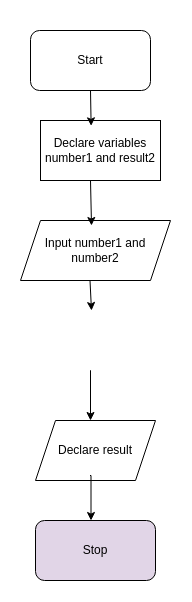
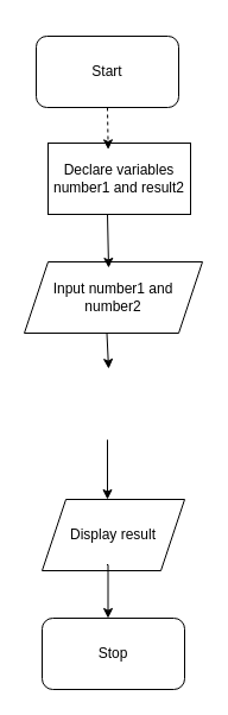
  <mxCell id="0" />
  <mxCell id="1" parent="0" />
  <mxCell id="2" value="" style="group" vertex="1" connectable="0" parent="1"><mxGeometry x="20" y="20" width="150" height="560" as="geometry" /></mxCell>
  <mxCell id="3" value="Start" style="rounded=1;whiteSpace=wrap;html=1;" vertex="1" parent="2"><mxGeometry x="10" y="10" width="120" height="60" as="geometry" /></mxCell>
  <mxCell id="4" value="Declare variables number1 and result2" style="rounded=0;whiteSpace=wrap;html=1;" vertex="1" parent="2"><mxGeometry x="20" y="100" width="120" height="60" as="geometry" /></mxCell>
  <mxCell id="5" value="Input number1 and number2" style="shape=parallelogram;perimeter=parallelogramPerimeter;whiteSpace=wrap;html=1;fixedSize=1;" vertex="1" parent="2"><mxGeometry y="200" width="150" height="60" as="geometry" /></mxCell>
- <mxCell id="6" value="Declare result" style="shape=parallelogram;perimeter=parallelogramPerimeter;whiteSpace=wrap;html=1;fixedSize=1;" vertex="1" parent="2"><mxGeometry x="15" y="400" width="120" height="60" as="geometry" /></mxCell>
- <mxCell id="7" value="Stop" style="rounded=1;whiteSpace=wrap;html=1;fillColor=#e1d5e7;" vertex="1" parent="2"><mxGeometry x="15" y="500" width="120" height="60" as="geometry" /></mxCell>
- <mxCell id="8" value="" style="endArrow=classic;html=1;rounded=0;exitX=0.5;exitY=1;exitDx=0;exitDy=0;entryX=0.422;entryY=0.089;entryDx=0;entryDy=0;entryPerimeter=0;" edge="1" parent="2" source="3" target="4"><mxGeometry width="50" height="50" relative="1" as="geometry"><mxPoint x="140" y="240" as="sourcePoint" /><mxPoint x="190" y="190" as="targetPoint" /></mxGeometry></mxCell>
+ <mxCell id="6" value="Display result" style="shape=parallelogram;perimeter=parallelogramPerimeter;whiteSpace=wrap;html=1;fixedSize=1;" vertex="1" parent="2"><mxGeometry x="15" y="400" width="120" height="60" as="geometry" /></mxCell>
+ <mxCell id="7" value="Stop" style="rounded=1;whiteSpace=wrap;html=1;" vertex="1" parent="2"><mxGeometry x="15" y="500" width="120" height="60" as="geometry" /></mxCell>
+ <mxCell id="8" value="" style="endArrow=classic;html=1;rounded=0;exitX=0.5;exitY=1;exitDx=0;exitDy=0;entryX=0.422;entryY=0.089;entryDx=0;entryDy=0;entryPerimeter=0;dashed=1;" edge="1" parent="2" source="3" target="4"><mxGeometry width="50" height="50" relative="1" as="geometry"><mxPoint x="140" y="240" as="sourcePoint" /><mxPoint x="190" y="190" as="targetPoint" /></mxGeometry></mxCell>
  <mxCell id="9" value="" style="endArrow=classic;html=1;rounded=0;exitX=0.5;exitY=1;exitDx=0;exitDy=0;entryX=0.422;entryY=0.089;entryDx=0;entryDy=0;entryPerimeter=0;" edge="1" parent="2"><mxGeometry width="50" height="50" relative="1" as="geometry"><mxPoint x="70" y="160" as="sourcePoint" /><mxPoint x="71" y="205" as="targetPoint" /></mxGeometry></mxCell>
  <mxCell id="10" value="" style="endArrow=classic;html=1;rounded=0;exitX=0.5;exitY=1;exitDx=0;exitDy=0;" edge="1" parent="2"><mxGeometry width="50" height="50" relative="1" as="geometry"><mxPoint x="69.5" y="260" as="sourcePoint" /><mxPoint x="71" y="290" as="targetPoint" /></mxGeometry></mxCell>
  <mxCell id="11" value="" style="endArrow=classic;html=1;rounded=0;exitX=0.5;exitY=1;exitDx=0;exitDy=0;" edge="1" parent="2"><mxGeometry width="50" height="50" relative="1" as="geometry"><mxPoint x="70" y="370" as="sourcePoint" /><mxPoint x="70" y="400" as="targetPoint" /><Array as="points"><mxPoint x="70" y="350" /></Array></mxGeometry></mxCell>
  <mxCell id="12" value="" style="endArrow=classic;html=1;rounded=0;exitX=0.5;exitY=1;exitDx=0;exitDy=0;entryX=0.422;entryY=0.089;entryDx=0;entryDy=0;entryPerimeter=0;" edge="1" parent="2"><mxGeometry width="50" height="50" relative="1" as="geometry"><mxPoint x="69.5" y="455" as="sourcePoint" /><mxPoint x="70.5" y="500" as="targetPoint" /><Array as="points"><mxPoint x="70.5" y="455" /></Array></mxGeometry></mxCell>
